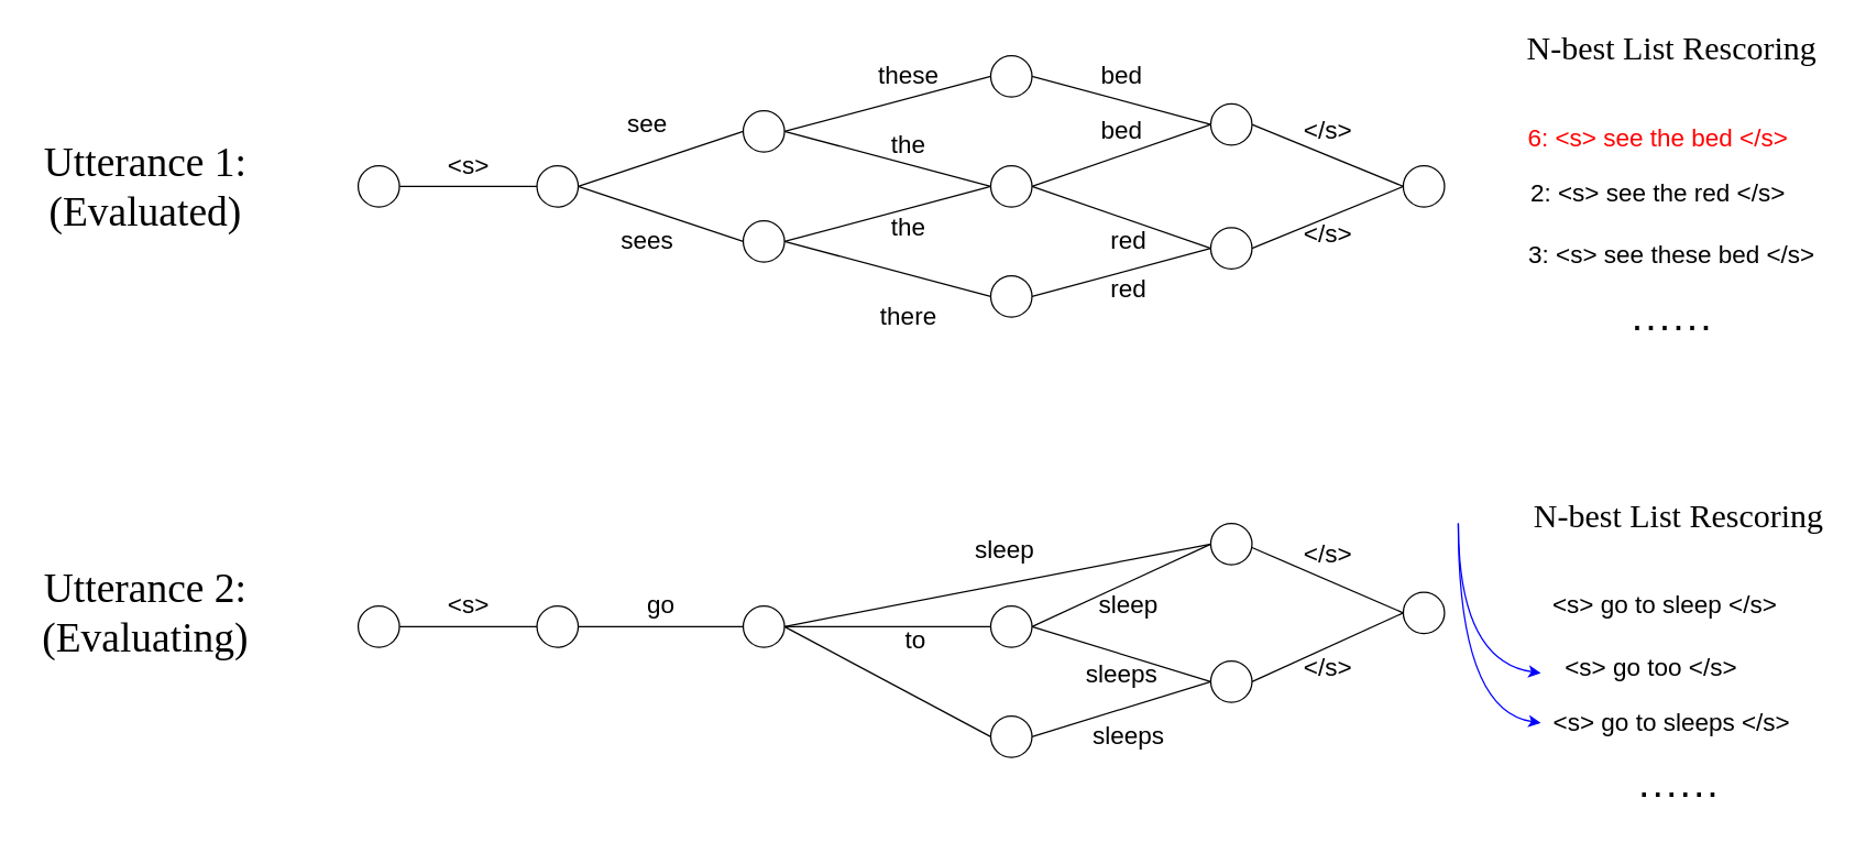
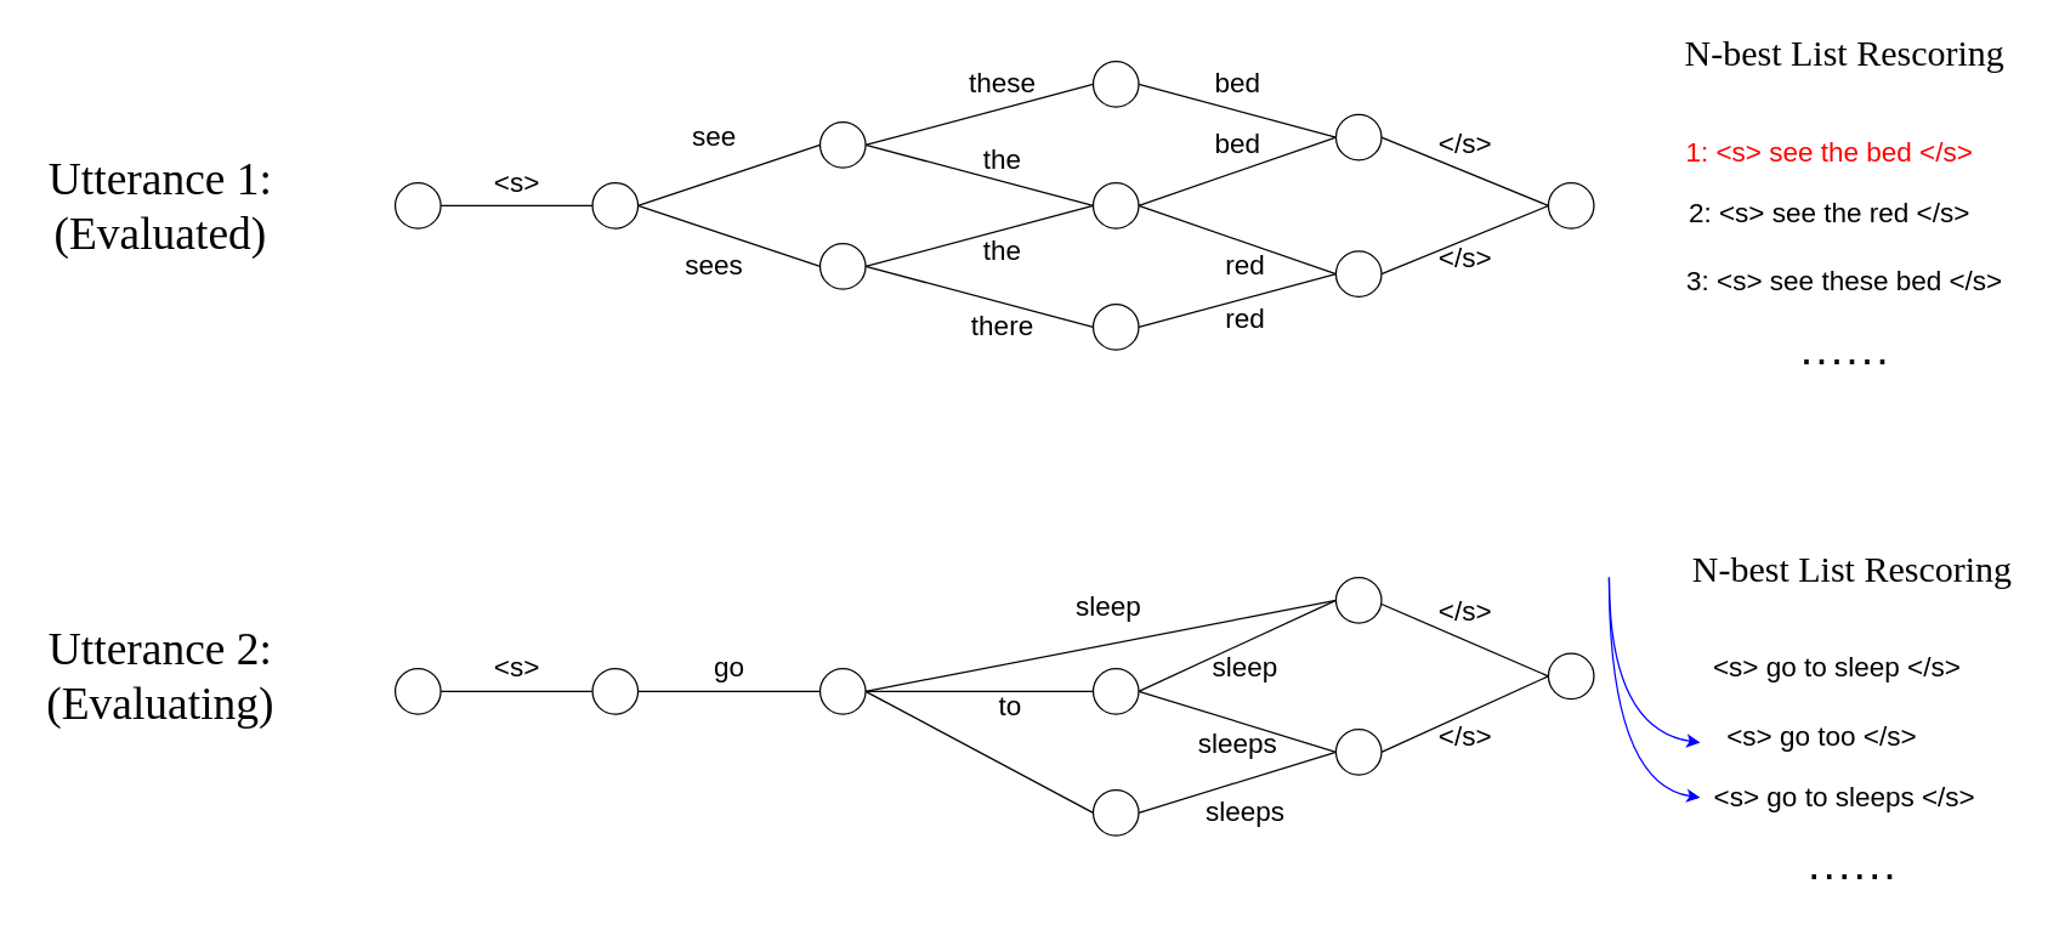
  <mxCell id="0" />
  <mxCell id="1" parent="0" />
  <mxCell id="2" style="rounded=0;orthogonalLoop=1;jettySize=auto;html=1;exitX=1;exitY=0.5;exitDx=0;exitDy=0;entryX=0;entryY=0.5;entryDx=0;entryDy=0;endArrow=none;endFill=0;" parent="1" source="4" target="7" edge="1"><mxGeometry relative="1" as="geometry" /></mxCell>
  <mxCell id="3" style="edgeStyle=none;rounded=0;orthogonalLoop=1;jettySize=auto;html=1;exitX=1;exitY=0.5;exitDx=0;exitDy=0;entryX=0;entryY=0.5;entryDx=0;entryDy=0;endArrow=none;endFill=0;" parent="1" source="4" target="10" edge="1"><mxGeometry relative="1" as="geometry" /></mxCell>
  <mxCell id="4" value="" style="ellipse;whiteSpace=wrap;html=1;aspect=fixed;" parent="1" vertex="1"><mxGeometry x="390" y="120" width="30" height="30" as="geometry" /></mxCell>
  <mxCell id="5" style="edgeStyle=none;rounded=0;orthogonalLoop=1;jettySize=auto;html=1;exitX=1;exitY=0.5;exitDx=0;exitDy=0;entryX=0;entryY=0.5;entryDx=0;entryDy=0;endArrow=none;endFill=0;" parent="1" source="7" target="12" edge="1"><mxGeometry relative="1" as="geometry" /></mxCell>
  <mxCell id="6" style="edgeStyle=none;rounded=0;orthogonalLoop=1;jettySize=auto;html=1;exitX=1;exitY=0.5;exitDx=0;exitDy=0;entryX=0;entryY=0.5;entryDx=0;entryDy=0;endArrow=none;endFill=0;" parent="1" source="7" target="15" edge="1"><mxGeometry relative="1" as="geometry" /></mxCell>
  <mxCell id="7" value="" style="ellipse;whiteSpace=wrap;html=1;aspect=fixed;" parent="1" vertex="1"><mxGeometry x="540" y="80" width="30" height="30" as="geometry" /></mxCell>
  <mxCell id="8" style="edgeStyle=none;rounded=0;orthogonalLoop=1;jettySize=auto;html=1;exitX=1;exitY=0.5;exitDx=0;exitDy=0;endArrow=none;endFill=0;entryX=0;entryY=0.5;entryDx=0;entryDy=0;" parent="1" source="10" target="15" edge="1"><mxGeometry relative="1" as="geometry"><mxPoint x="700" y="160" as="targetPoint" /></mxGeometry></mxCell>
  <mxCell id="9" style="edgeStyle=none;rounded=0;orthogonalLoop=1;jettySize=auto;html=1;exitX=1;exitY=0.5;exitDx=0;exitDy=0;entryX=0;entryY=0.5;entryDx=0;entryDy=0;endArrow=none;endFill=0;" parent="1" source="10" target="17" edge="1"><mxGeometry relative="1" as="geometry" /></mxCell>
  <mxCell id="10" value="" style="ellipse;whiteSpace=wrap;html=1;aspect=fixed;" parent="1" vertex="1"><mxGeometry x="540" y="160" width="30" height="30" as="geometry" /></mxCell>
  <mxCell id="11" style="edgeStyle=none;rounded=0;orthogonalLoop=1;jettySize=auto;html=1;exitX=1;exitY=0.5;exitDx=0;exitDy=0;entryX=0;entryY=0.5;entryDx=0;entryDy=0;fontSize=18;endArrow=none;endFill=0;" parent="1" source="12" target="28" edge="1"><mxGeometry relative="1" as="geometry" /></mxCell>
  <mxCell id="12" value="" style="ellipse;whiteSpace=wrap;html=1;aspect=fixed;" parent="1" vertex="1"><mxGeometry x="720" y="40" width="30" height="30" as="geometry" /></mxCell>
  <mxCell id="13" style="edgeStyle=none;rounded=0;orthogonalLoop=1;jettySize=auto;html=1;exitX=1;exitY=0.5;exitDx=0;exitDy=0;entryX=0;entryY=0.5;entryDx=0;entryDy=0;fontSize=18;endArrow=none;endFill=0;" parent="1" source="15" target="28" edge="1"><mxGeometry relative="1" as="geometry" /></mxCell>
  <mxCell id="14" style="edgeStyle=none;rounded=0;orthogonalLoop=1;jettySize=auto;html=1;exitX=1;exitY=0.5;exitDx=0;exitDy=0;entryX=0;entryY=0.5;entryDx=0;entryDy=0;fontSize=18;endArrow=none;endFill=0;" parent="1" source="15" target="30" edge="1"><mxGeometry relative="1" as="geometry" /></mxCell>
  <mxCell id="15" value="" style="ellipse;whiteSpace=wrap;html=1;aspect=fixed;" parent="1" vertex="1"><mxGeometry x="720" y="120" width="30" height="30" as="geometry" /></mxCell>
  <mxCell id="16" style="edgeStyle=none;rounded=0;orthogonalLoop=1;jettySize=auto;html=1;exitX=1;exitY=0.5;exitDx=0;exitDy=0;entryX=0;entryY=0.5;entryDx=0;entryDy=0;fontSize=18;endArrow=none;endFill=0;" parent="1" source="17" target="30" edge="1"><mxGeometry relative="1" as="geometry" /></mxCell>
  <mxCell id="17" value="" style="ellipse;whiteSpace=wrap;html=1;aspect=fixed;" parent="1" vertex="1"><mxGeometry x="720" y="200" width="30" height="30" as="geometry" /></mxCell>
  <mxCell id="18" value="&lt;font style=&quot;font-size: 18px&quot;&gt;see&lt;/font&gt;" style="text;html=1;align=center;verticalAlign=middle;resizable=0;points=[];autosize=1;strokeColor=none;fillColor=none;" parent="1" vertex="1"><mxGeometry x="450" y="80" width="40" height="20" as="geometry" /></mxCell>
  <mxCell id="19" value="&lt;font style=&quot;font-size: 18px&quot;&gt;sees&lt;/font&gt;" style="text;html=1;align=center;verticalAlign=middle;resizable=0;points=[];autosize=1;strokeColor=none;fillColor=none;" parent="1" vertex="1"><mxGeometry x="445" y="165" width="50" height="20" as="geometry" /></mxCell>
  <mxCell id="20" value="these" style="text;html=1;align=center;verticalAlign=middle;resizable=0;points=[];autosize=1;strokeColor=none;fillColor=none;fontSize=18;" parent="1" vertex="1"><mxGeometry x="630" y="40" width="60" height="30" as="geometry" /></mxCell>
  <mxCell id="21" value="the" style="text;html=1;align=center;verticalAlign=middle;resizable=0;points=[];autosize=1;strokeColor=none;fillColor=none;fontSize=18;" parent="1" vertex="1"><mxGeometry x="640" y="90" width="40" height="30" as="geometry" /></mxCell>
  <mxCell id="22" value="the" style="text;html=1;align=center;verticalAlign=middle;resizable=0;points=[];autosize=1;strokeColor=none;fillColor=none;fontSize=18;" parent="1" vertex="1"><mxGeometry x="640" y="150" width="40" height="30" as="geometry" /></mxCell>
- <mxCell id="23" value="there" style="text;html=1;align=center;verticalAlign=middle;resizable=0;points=[];autosize=1;strokeColor=none;fillColor=none;fontSize=18;" parent="1" vertex="1"><mxGeometry x="630" y="215" width="60" height="30" as="geometry" /></mxCell>
+ <mxCell id="23" value="there" style="text;html=1;align=center;verticalAlign=middle;resizable=0;points=[];autosize=1;strokeColor=none;fillColor=none;fontSize=18;" parent="1" vertex="1"><mxGeometry x="630" y="200" width="60" height="30" as="geometry" /></mxCell>
  <mxCell id="24" style="edgeStyle=none;rounded=0;orthogonalLoop=1;jettySize=auto;html=1;exitX=1;exitY=0.5;exitDx=0;exitDy=0;entryX=0;entryY=0.5;entryDx=0;entryDy=0;fontSize=18;endArrow=none;endFill=0;" parent="1" source="25" target="4" edge="1"><mxGeometry relative="1" as="geometry" /></mxCell>
  <mxCell id="25" value="" style="ellipse;whiteSpace=wrap;html=1;aspect=fixed;" parent="1" vertex="1"><mxGeometry x="260" y="120" width="30" height="30" as="geometry" /></mxCell>
  <mxCell id="26" value="&lt;font style=&quot;font-size: 18px&quot;&gt;&amp;lt;s&amp;gt;&lt;/font&gt;" style="text;html=1;align=center;verticalAlign=middle;resizable=0;points=[];autosize=1;strokeColor=none;fillColor=none;" parent="1" vertex="1"><mxGeometry x="315" y="110" width="50" height="20" as="geometry" /></mxCell>
  <mxCell id="27" style="edgeStyle=none;rounded=0;orthogonalLoop=1;jettySize=auto;html=1;exitX=1;exitY=0.5;exitDx=0;exitDy=0;entryX=0;entryY=0.5;entryDx=0;entryDy=0;fontSize=18;endArrow=none;endFill=0;" parent="1" source="28" target="35" edge="1"><mxGeometry relative="1" as="geometry" /></mxCell>
  <mxCell id="28" value="" style="ellipse;whiteSpace=wrap;html=1;aspect=fixed;" parent="1" vertex="1"><mxGeometry x="880" y="75" width="30" height="30" as="geometry" /></mxCell>
  <mxCell id="29" style="edgeStyle=none;rounded=0;orthogonalLoop=1;jettySize=auto;html=1;exitX=1;exitY=0.5;exitDx=0;exitDy=0;fontSize=18;endArrow=none;endFill=0;entryX=0;entryY=0.5;entryDx=0;entryDy=0;" parent="1" source="30" target="35" edge="1"><mxGeometry relative="1" as="geometry"><mxPoint x="980" y="160" as="targetPoint" /></mxGeometry></mxCell>
  <mxCell id="30" value="" style="ellipse;whiteSpace=wrap;html=1;aspect=fixed;" parent="1" vertex="1"><mxGeometry x="880" y="165" width="30" height="30" as="geometry" /></mxCell>
  <mxCell id="31" value="bed" style="text;html=1;align=center;verticalAlign=middle;resizable=0;points=[];autosize=1;strokeColor=none;fillColor=none;fontSize=18;" parent="1" vertex="1"><mxGeometry x="790" y="80" width="50" height="30" as="geometry" /></mxCell>
  <mxCell id="32" value="red" style="text;html=1;align=center;verticalAlign=middle;resizable=0;points=[];autosize=1;strokeColor=none;fillColor=none;fontSize=18;" parent="1" vertex="1"><mxGeometry x="800" y="160" width="40" height="30" as="geometry" /></mxCell>
  <mxCell id="33" value="red" style="text;html=1;align=center;verticalAlign=middle;resizable=0;points=[];autosize=1;strokeColor=none;fillColor=none;fontSize=18;" parent="1" vertex="1"><mxGeometry x="800" y="195" width="40" height="30" as="geometry" /></mxCell>
  <mxCell id="34" value="bed" style="text;html=1;align=center;verticalAlign=middle;resizable=0;points=[];autosize=1;strokeColor=none;fillColor=none;fontSize=18;" parent="1" vertex="1"><mxGeometry x="790" y="40" width="50" height="30" as="geometry" /></mxCell>
  <mxCell id="35" value="" style="ellipse;whiteSpace=wrap;html=1;aspect=fixed;" parent="1" vertex="1"><mxGeometry x="1020" y="120" width="30" height="30" as="geometry" /></mxCell>
  <mxCell id="36" value="&amp;lt;/s&amp;gt;" style="text;html=1;align=center;verticalAlign=middle;resizable=0;points=[];autosize=1;strokeColor=none;fillColor=none;fontSize=18;" parent="1" vertex="1"><mxGeometry x="940" y="80" width="50" height="30" as="geometry" /></mxCell>
  <mxCell id="37" value="&amp;lt;/s&amp;gt;" style="text;html=1;align=center;verticalAlign=middle;resizable=0;points=[];autosize=1;strokeColor=none;fillColor=none;fontSize=18;" parent="1" vertex="1"><mxGeometry x="940" y="155" width="50" height="30" as="geometry" /></mxCell>
- <mxCell id="38" value="&lt;font color=&quot;#ff0000&quot;&gt;6: &amp;lt;s&amp;gt; see the bed &amp;lt;/s&amp;gt;&lt;/font&gt;" style="text;html=1;align=center;verticalAlign=middle;resizable=0;points=[];autosize=1;strokeColor=none;fillColor=none;fontSize=18;" parent="1" vertex="1"><mxGeometry x="1105" y="85" width="200" height="30" as="geometry" /></mxCell>
+ <mxCell id="38" value="&lt;font color=&quot;#ff0000&quot;&gt;1: &amp;lt;s&amp;gt; see the bed &amp;lt;/s&amp;gt;&lt;/font&gt;" style="text;html=1;align=center;verticalAlign=middle;resizable=0;points=[];autosize=1;strokeColor=none;fillColor=none;fontSize=18;" parent="1" vertex="1"><mxGeometry x="1105" y="85" width="200" height="30" as="geometry" /></mxCell>
  <mxCell id="39" value="2: &amp;lt;s&amp;gt; see the red &amp;lt;/s&amp;gt;" style="text;html=1;align=center;verticalAlign=middle;resizable=0;points=[];autosize=1;strokeColor=none;fillColor=none;fontSize=18;" parent="1" vertex="1"><mxGeometry x="1105" y="125" width="200" height="30" as="geometry" /></mxCell>
  <mxCell id="40" value="3: &amp;lt;s&amp;gt; see these bed &amp;lt;/s&amp;gt;" style="text;html=1;align=center;verticalAlign=middle;resizable=0;points=[];autosize=1;strokeColor=none;fillColor=none;fontSize=18;" parent="1" vertex="1"><mxGeometry x="1105" y="170" width="220" height="30" as="geometry" /></mxCell>
  <mxCell id="41" value="&lt;font face=&quot;Garamond&quot; style=&quot;font-size: 24px&quot;&gt;N-best List Rescoring&lt;/font&gt;" style="text;html=1;align=center;verticalAlign=middle;resizable=0;points=[];autosize=1;strokeColor=none;fillColor=none;fontSize=18;" parent="1" vertex="1"><mxGeometry x="1100" y="20" width="230" height="30" as="geometry" /></mxCell>
  <mxCell id="42" value="&lt;font style=&quot;font-size: 30px&quot;&gt;······&lt;/font&gt;" style="text;html=1;align=center;verticalAlign=middle;resizable=0;points=[];autosize=1;strokeColor=none;fillColor=none;fontSize=18;" parent="1" vertex="1"><mxGeometry x="1180" y="220" width="70" height="30" as="geometry" /></mxCell>
  <mxCell id="43" style="rounded=0;orthogonalLoop=1;jettySize=auto;html=1;exitX=1;exitY=0.5;exitDx=0;exitDy=0;entryX=0;entryY=0.5;entryDx=0;entryDy=0;endArrow=none;endFill=0;" parent="1" source="46" target="49" edge="1"><mxGeometry relative="1" as="geometry" /></mxCell>
  <mxCell id="44" style="edgeStyle=none;rounded=0;orthogonalLoop=1;jettySize=auto;html=1;exitX=1;exitY=0.5;exitDx=0;exitDy=0;entryX=0;entryY=0.5;entryDx=0;entryDy=0;endArrow=none;endFill=0;" parent="1" source="46" target="51" edge="1"><mxGeometry relative="1" as="geometry" /></mxCell>
  <mxCell id="45" style="edgeStyle=none;rounded=0;orthogonalLoop=1;jettySize=auto;html=1;exitX=1;exitY=0.5;exitDx=0;exitDy=0;entryX=0;entryY=0.5;entryDx=0;entryDy=0;fontFamily=Garamond;fontSize=30;endArrow=none;endFill=0;" parent="1" source="46" target="64" edge="1"><mxGeometry relative="1" as="geometry" /></mxCell>
  <mxCell id="46" value="" style="ellipse;whiteSpace=wrap;html=1;aspect=fixed;" parent="1" vertex="1"><mxGeometry x="540" y="440" width="30" height="30" as="geometry" /></mxCell>
  <mxCell id="47" style="edgeStyle=none;rounded=0;orthogonalLoop=1;jettySize=auto;html=1;exitX=1;exitY=0.5;exitDx=0;exitDy=0;entryX=0;entryY=0.5;entryDx=0;entryDy=0;fontFamily=Garamond;fontSize=30;endArrow=none;endFill=0;" parent="1" source="49" target="65" edge="1"><mxGeometry relative="1" as="geometry" /></mxCell>
  <mxCell id="48" style="edgeStyle=none;rounded=0;orthogonalLoop=1;jettySize=auto;html=1;exitX=1;exitY=0.5;exitDx=0;exitDy=0;entryX=0;entryY=0.5;entryDx=0;entryDy=0;fontFamily=Garamond;fontSize=30;endArrow=none;endFill=0;" parent="1" source="49" target="64" edge="1"><mxGeometry relative="1" as="geometry" /></mxCell>
  <mxCell id="49" value="" style="ellipse;whiteSpace=wrap;html=1;aspect=fixed;" parent="1" vertex="1"><mxGeometry x="720" y="440" width="30" height="30" as="geometry" /></mxCell>
  <mxCell id="50" style="edgeStyle=none;rounded=0;orthogonalLoop=1;jettySize=auto;html=1;exitX=1;exitY=0.5;exitDx=0;exitDy=0;entryX=0;entryY=0.5;entryDx=0;entryDy=0;fontFamily=Garamond;fontSize=30;endArrow=none;endFill=0;" parent="1" source="51" target="65" edge="1"><mxGeometry relative="1" as="geometry" /></mxCell>
  <mxCell id="51" value="" style="ellipse;whiteSpace=wrap;html=1;aspect=fixed;" parent="1" vertex="1"><mxGeometry x="720" y="520" width="30" height="30" as="geometry" /></mxCell>
  <mxCell id="52" value="&lt;font style=&quot;font-size: 18px&quot;&gt;to&lt;/font&gt;" style="text;html=1;align=center;verticalAlign=middle;resizable=0;points=[];autosize=1;strokeColor=none;fillColor=none;" parent="1" vertex="1"><mxGeometry x="650" y="455" width="30" height="20" as="geometry" /></mxCell>
  <mxCell id="53" style="edgeStyle=none;rounded=0;orthogonalLoop=1;jettySize=auto;html=1;exitX=1;exitY=0.5;exitDx=0;exitDy=0;entryX=0;entryY=0.5;entryDx=0;entryDy=0;fontSize=18;endArrow=none;endFill=0;" parent="1" source="54" target="46" edge="1"><mxGeometry relative="1" as="geometry" /></mxCell>
  <mxCell id="54" value="" style="ellipse;whiteSpace=wrap;html=1;aspect=fixed;" parent="1" vertex="1"><mxGeometry x="390" y="440" width="30" height="30" as="geometry" /></mxCell>
  <mxCell id="55" value="&lt;font style=&quot;font-size: 18px&quot;&gt;go&lt;/font&gt;" style="text;html=1;align=center;verticalAlign=middle;resizable=0;points=[];autosize=1;strokeColor=none;fillColor=none;" parent="1" vertex="1"><mxGeometry x="460" y="430" width="40" height="20" as="geometry" /></mxCell>
  <mxCell id="56" style="edgeStyle=none;rounded=0;orthogonalLoop=1;jettySize=auto;html=1;exitX=1;exitY=0.5;exitDx=0;exitDy=0;entryX=0;entryY=0.5;entryDx=0;entryDy=0;fontSize=18;endArrow=none;endFill=0;" parent="1" target="58" edge="1"><mxGeometry relative="1" as="geometry"><mxPoint x="910" y="397.5" as="sourcePoint" /></mxGeometry></mxCell>
  <mxCell id="57" style="edgeStyle=none;rounded=0;orthogonalLoop=1;jettySize=auto;html=1;exitX=1;exitY=0.5;exitDx=0;exitDy=0;fontSize=18;endArrow=none;endFill=0;entryX=0;entryY=0.5;entryDx=0;entryDy=0;" parent="1" source="65" target="58" edge="1"><mxGeometry relative="1" as="geometry"><mxPoint x="980" y="467.5" as="targetPoint" /><mxPoint x="910" y="487.5" as="sourcePoint" /></mxGeometry></mxCell>
  <mxCell id="58" value="" style="ellipse;whiteSpace=wrap;html=1;aspect=fixed;" parent="1" vertex="1"><mxGeometry x="1020" y="430" width="30" height="30" as="geometry" /></mxCell>
  <mxCell id="59" value="&amp;lt;/s&amp;gt;" style="text;html=1;align=center;verticalAlign=middle;resizable=0;points=[];autosize=1;strokeColor=none;fillColor=none;fontSize=18;" parent="1" vertex="1"><mxGeometry x="940" y="387.5" width="50" height="30" as="geometry" /></mxCell>
  <mxCell id="60" value="&amp;lt;/s&amp;gt;" style="text;html=1;align=center;verticalAlign=middle;resizable=0;points=[];autosize=1;strokeColor=none;fillColor=none;fontSize=18;" parent="1" vertex="1"><mxGeometry x="940" y="470" width="50" height="30" as="geometry" /></mxCell>
  <mxCell id="61" style="edgeStyle=none;rounded=0;orthogonalLoop=1;jettySize=auto;html=1;exitX=1;exitY=0.5;exitDx=0;exitDy=0;entryX=0;entryY=0.5;entryDx=0;entryDy=0;fontFamily=Garamond;fontSize=30;endArrow=none;endFill=0;" parent="1" source="62" target="54" edge="1"><mxGeometry relative="1" as="geometry" /></mxCell>
  <mxCell id="62" value="" style="ellipse;whiteSpace=wrap;html=1;aspect=fixed;" parent="1" vertex="1"><mxGeometry x="260" y="440" width="30" height="30" as="geometry" /></mxCell>
  <mxCell id="63" value="&lt;font style=&quot;font-size: 18px&quot;&gt;&amp;lt;s&amp;gt;&lt;/font&gt;" style="text;html=1;align=center;verticalAlign=middle;resizable=0;points=[];autosize=1;strokeColor=none;fillColor=none;" parent="1" vertex="1"><mxGeometry x="315" y="430" width="50" height="20" as="geometry" /></mxCell>
  <mxCell id="64" value="" style="ellipse;whiteSpace=wrap;html=1;aspect=fixed;" parent="1" vertex="1"><mxGeometry x="880" y="380" width="30" height="30" as="geometry" /></mxCell>
  <mxCell id="65" value="" style="ellipse;whiteSpace=wrap;html=1;aspect=fixed;" parent="1" vertex="1"><mxGeometry x="880" y="480" width="30" height="30" as="geometry" /></mxCell>
  <mxCell id="66" value="&lt;font style=&quot;font-size: 18px&quot;&gt;sleeps&lt;/font&gt;" style="text;html=1;align=center;verticalAlign=middle;resizable=0;points=[];autosize=1;strokeColor=none;fillColor=none;" parent="1" vertex="1"><mxGeometry x="780" y="480" width="70" height="20" as="geometry" /></mxCell>
  <mxCell id="67" value="&lt;font style=&quot;font-size: 18px&quot;&gt;sleep&lt;/font&gt;" style="text;html=1;align=center;verticalAlign=middle;resizable=0;points=[];autosize=1;strokeColor=none;fillColor=none;" parent="1" vertex="1"><mxGeometry x="700" y="390" width="60" height="20" as="geometry" /></mxCell>
  <mxCell id="68" value="&lt;font style=&quot;font-size: 18px&quot;&gt;sleep&lt;/font&gt;" style="text;html=1;align=center;verticalAlign=middle;resizable=0;points=[];autosize=1;strokeColor=none;fillColor=none;" parent="1" vertex="1"><mxGeometry x="790" y="430" width="60" height="20" as="geometry" /></mxCell>
  <mxCell id="69" value="&lt;font style=&quot;font-size: 18px&quot;&gt;sleeps&lt;/font&gt;" style="text;html=1;align=center;verticalAlign=middle;resizable=0;points=[];autosize=1;strokeColor=none;fillColor=none;" parent="1" vertex="1"><mxGeometry x="785" y="525" width="70" height="20" as="geometry" /></mxCell>
  <mxCell id="70" value="&amp;lt;s&amp;gt; go to sleep &amp;lt;/s&amp;gt;" style="text;html=1;align=center;verticalAlign=middle;resizable=0;points=[];autosize=1;strokeColor=none;fillColor=none;fontSize=18;" parent="1" vertex="1"><mxGeometry x="1120" y="425" width="180" height="30" as="geometry" /></mxCell>
  <mxCell id="71" value="&amp;lt;s&amp;gt; go too &amp;lt;/s&amp;gt;" style="text;html=1;align=center;verticalAlign=middle;resizable=0;points=[];autosize=1;strokeColor=none;fillColor=none;fontSize=18;" parent="1" vertex="1"><mxGeometry x="1120" y="470" width="160" height="30" as="geometry" /></mxCell>
  <mxCell id="72" value="&amp;lt;s&amp;gt; go to sleeps &amp;lt;/s&amp;gt;" style="text;html=1;align=center;verticalAlign=middle;resizable=0;points=[];autosize=1;strokeColor=none;fillColor=none;fontSize=18;" parent="1" vertex="1"><mxGeometry x="1120" y="510" width="190" height="30" as="geometry" /></mxCell>
  <mxCell id="73" value="&lt;font face=&quot;Garamond&quot; style=&quot;font-size: 24px&quot;&gt;N-best List Rescoring&lt;/font&gt;" style="text;html=1;align=center;verticalAlign=middle;resizable=0;points=[];autosize=1;strokeColor=none;fillColor=none;fontSize=18;" parent="1" vertex="1"><mxGeometry x="1105" y="360" width="230" height="30" as="geometry" /></mxCell>
  <mxCell id="74" value="&lt;font style=&quot;font-size: 30px&quot;&gt;······&lt;/font&gt;" style="text;html=1;align=center;verticalAlign=middle;resizable=0;points=[];autosize=1;strokeColor=none;fillColor=none;fontSize=18;" parent="1" vertex="1"><mxGeometry x="1185" y="560" width="70" height="30" as="geometry" /></mxCell>
  <mxCell id="75" value="&lt;font color=&quot;#000000&quot; face=&quot;Lucida Console&quot;&gt;Utterance 1:&lt;br&gt;(Evaluated)&lt;br&gt;&lt;/font&gt;" style="text;html=1;align=center;verticalAlign=middle;resizable=0;points=[];autosize=1;strokeColor=none;fillColor=none;fontSize=30;fontFamily=Garamond;fontColor=#FF0000;" parent="1" vertex="1"><mxGeometry x="25" y="95" width="160" height="80" as="geometry" /></mxCell>
  <mxCell id="76" value="&lt;font color=&quot;#000000&quot; face=&quot;Lucida Console&quot;&gt;Utterance 2:&lt;br&gt;(Evaluating)&lt;br&gt;&lt;/font&gt;" style="text;html=1;align=center;verticalAlign=middle;resizable=0;points=[];autosize=1;strokeColor=none;fillColor=none;fontSize=30;fontFamily=Garamond;fontColor=#FF0000;" parent="1" vertex="1"><mxGeometry x="20" y="405" width="170" height="80" as="geometry" /></mxCell>
  <mxCell id="77" value="" style="curved=1;endArrow=classic;html=1;strokeColor=#0000FF;entryX=0;entryY=0.627;entryDx=0;entryDy=0;entryPerimeter=0;" edge="1" parent="1" target="71"><mxGeometry width="50" height="50" relative="1" as="geometry"><mxPoint x="1060" y="380" as="sourcePoint" /><mxPoint x="830" y="340" as="targetPoint" /><Array as="points"><mxPoint x="1060" y="480" /></Array></mxGeometry></mxCell>
  <mxCell id="78" value="" style="curved=1;endArrow=classic;html=1;strokeColor=#0000FF;entryX=0;entryY=0.627;entryDx=0;entryDy=0;entryPerimeter=0;" edge="1" parent="1"><mxGeometry width="50" height="50" relative="1" as="geometry"><mxPoint x="1060" y="380" as="sourcePoint" /><mxPoint x="1120" y="525" as="targetPoint" /><Array as="points"><mxPoint x="1060" y="516.19" /></Array></mxGeometry></mxCell>
